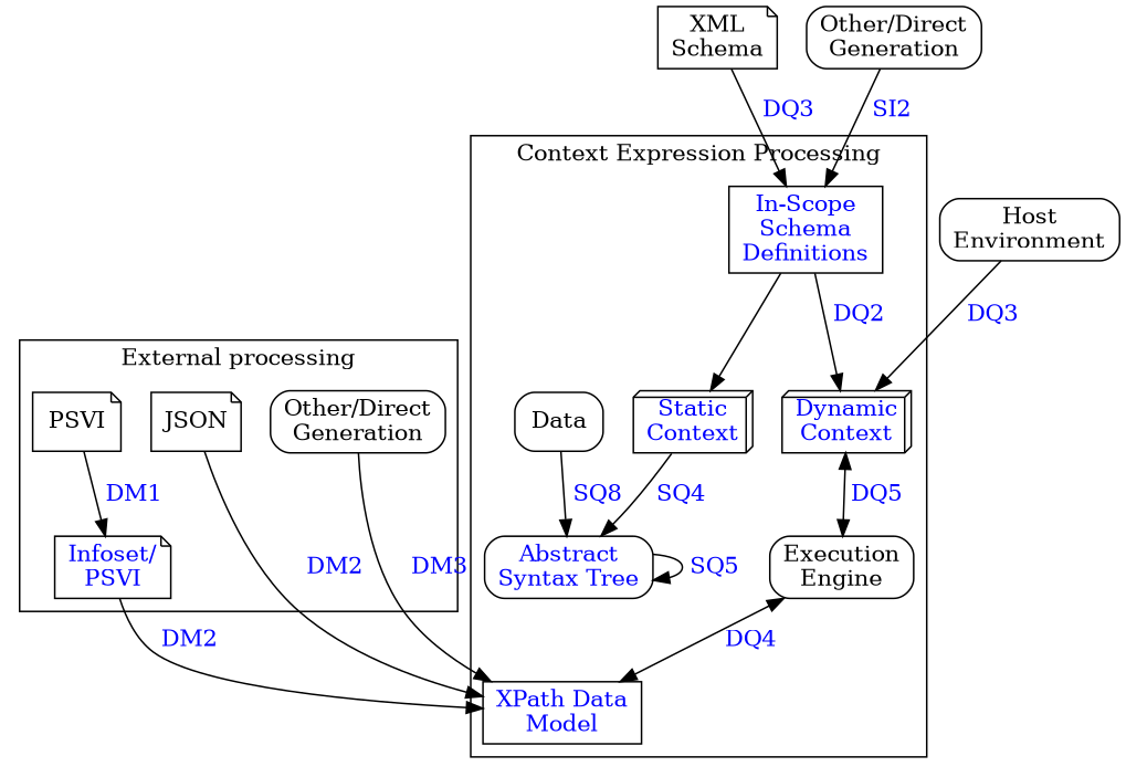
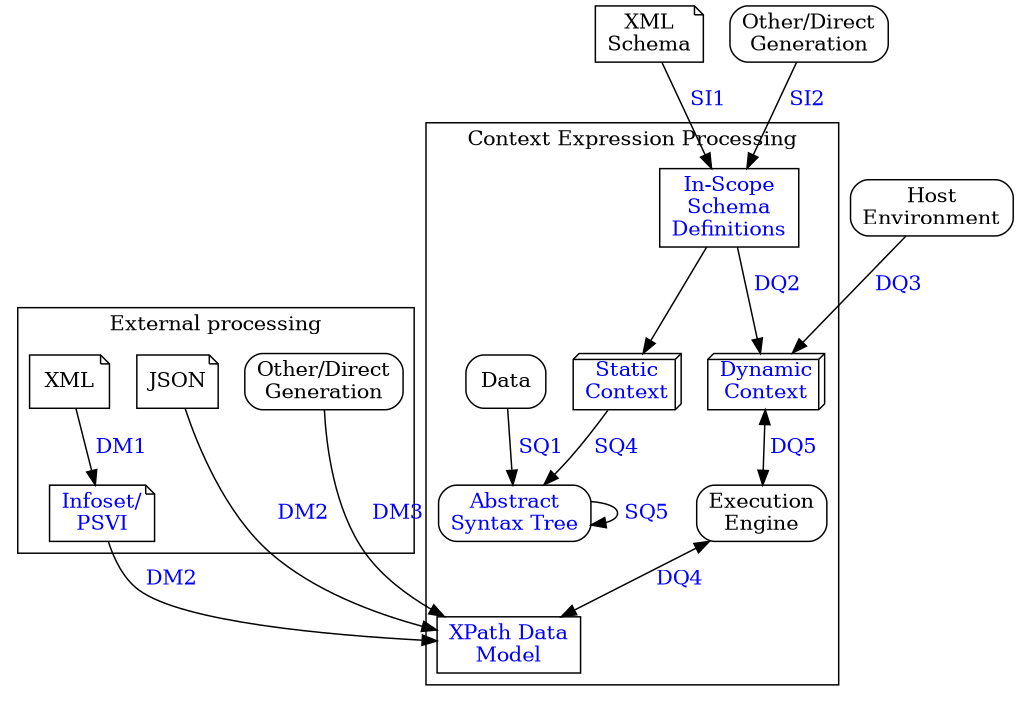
  digraph {
    node [shape=rect]
    edge [fontcolor=blue]
    n1 [label="Execution\nEngine" style=rounded]
    n2 [fontcolor=blue label="XPath Data\nModel"]
    n3 [fontcolor=blue label="Abstract\nSyntax Tree" style=rounded]
    n4 [fontcolor=blue label="Static\nContext" shape=box3d]
    n5 [fontcolor=blue label="Dynamic\nContext" shape=box3d]
    n6 [fontcolor=blue label="In-Scope\nSchema\nDefinitions"]
    n7 [label=Data style=rounded]
-   XML [shape=note label=PSVI]
+   XML [shape=note]
    JSON [shape=note]
    n10 [fontcolor=blue label="Infoset/\nPSVI" shape=note]
    n11 [label="Other/Direct\nGeneration" style=rounded]
    n12 [label="XML\nSchema" shape=note]
    n13 [label="Other/Direct\nGeneration" style=rounded]
    n14 [label="Host\nEnvironment" style=rounded]
    subgraph cluster_1 {
      label="Context Expression Processing"
      n1
      n2
      n3
      n4
      n5
      n6
      n7
    }
    subgraph cluster_2 {
      label="External processing"
      XML
      JSON
      n10
      n11
    }
    n1 -> n2 [dir=both label=" DQ4"]
    n3 -> n3 [label=" SQ5"]
    n4 -> n3 [label=" SQ4"]
    n5 -> n1 [dir=both label=" DQ5"]
    n6 -> n4 [fontcolor=""]
    n6 -> n5 [label=" DQ2"]
-   n7 -> n3 [label=" SQ8"]
+   n7 -> n3 [label=" SQ1"]
    XML -> n10 [label=" DM1"]
    JSON -> n2 [label=" DM2"]
    n10 -> n2 [label=" DM2"]
    n11 -> n2 [label=" DM3"]
-   n12 -> n6 [label=" DQ3"]
+   n12 -> n6 [label=" SI1"]
    n13 -> n6 [label=" SI2"]
    n14 -> n5 [label=" DQ3"]
  }
